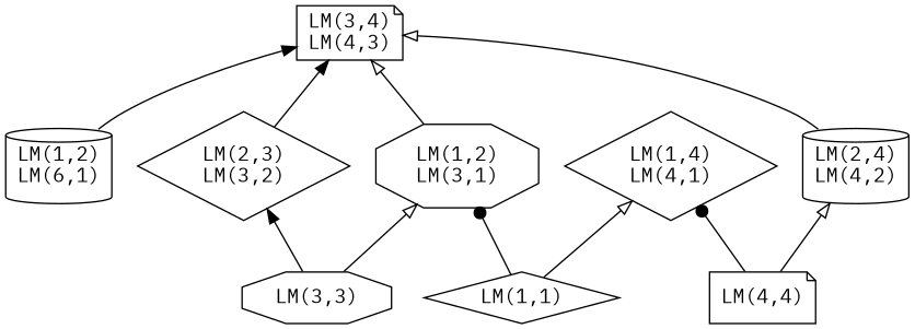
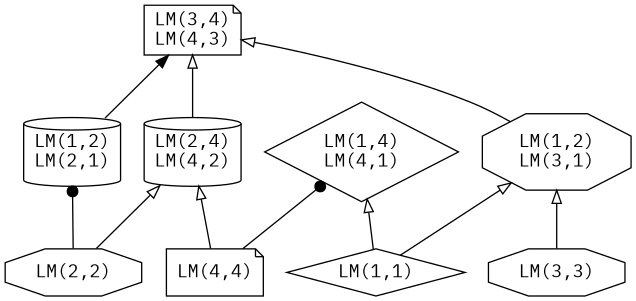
  digraph {
    fontname="IBM Plex Mono"
    rankdir=BT
    node [fontname="IBM Plex Mono" shape=octagon]
    edge [arrowhead=onormal fontname="IBM Plex Mono"]
+   n1 [label="LM(2,2)"]
    n2 [label="LM(2,4)\nLM(4,2)" shape=cylinder]
-   n3 [label="LM(1,2)\nLM(6,1)" shape=cylinder]
+   n3 [label="LM(1,2)\nLM(2,1)" shape=cylinder]
    n4 [label="LM(3,4)\nLM(4,3)" shape=note]
-   n5 [label="LM(2,3)\nLM(3,2)" shape=diamond]
    n6 [label="LM(3,3)"]
    n7 [label="LM(1,2)\nLM(3,1)"]
    n8 [label="LM(4,4)" shape=note]
    n9 [label="LM(1,4)\nLM(4,1)" shape=diamond]
    n10 [label="LM(1,1)" shape=diamond]
+   n1 -> n2
+   n1 -> n3 [arrowhead=dot]
    n2 -> n4
    n3 -> n4 [arrowhead=normal]
-   n5 -> n4 [arrowhead=normal]
-   n6 -> n5 [arrowhead=normal]
    n6 -> n7
    n7 -> n4
    n8 -> n2
    n8 -> n9 [arrowhead=dot]
-   n10 -> n7 [arrowhead=dot]
+   n10 -> n7
    n10 -> n9
  }
